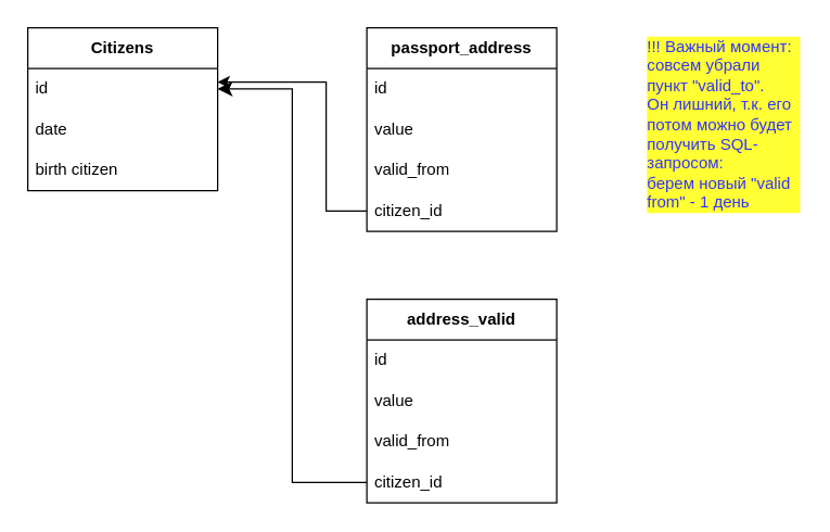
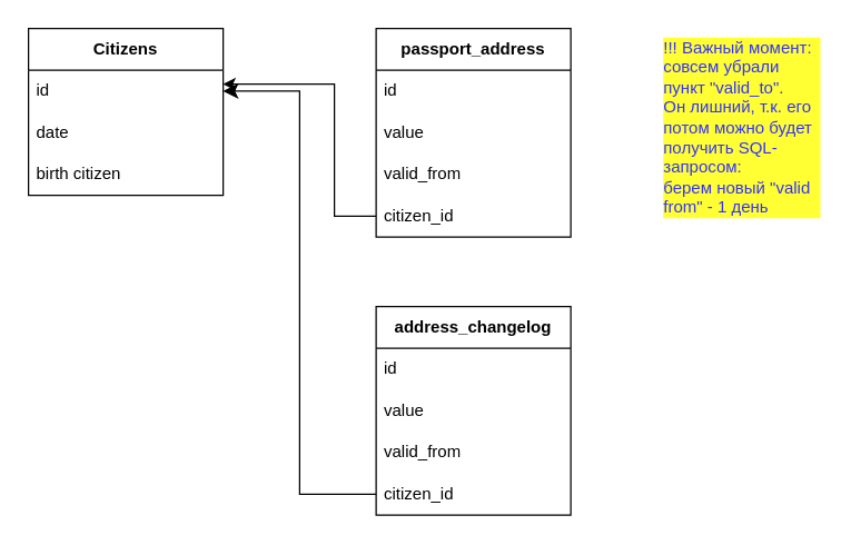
  <mxCell id="0" />
  <mxCell id="1" parent="0" />
  <mxCell id="2" value="Citizens" style="swimlane;fontStyle=1;childLayout=stackLayout;horizontal=1;startSize=30;horizontalStack=0;resizeParent=1;resizeParentMax=0;resizeLast=0;collapsible=1;marginBottom=0;whiteSpace=wrap;html=1;" vertex="1" parent="1"><mxGeometry x="20" y="20" width="140" height="120" as="geometry" /></mxCell>
  <mxCell id="3" value="id" style="text;strokeColor=none;fillColor=none;align=left;verticalAlign=middle;spacingLeft=4;spacingRight=4;overflow=hidden;points=[[0,0.5],[1,0.5]];portConstraint=eastwest;rotatable=0;whiteSpace=wrap;html=1;" vertex="1" parent="2"><mxGeometry y="30" width="140" height="30" as="geometry" /></mxCell>
  <mxCell id="4" value="date" style="text;strokeColor=none;fillColor=none;align=left;verticalAlign=middle;spacingLeft=4;spacingRight=4;overflow=hidden;points=[[0,0.5],[1,0.5]];portConstraint=eastwest;rotatable=0;whiteSpace=wrap;html=1;" vertex="1" parent="2"><mxGeometry y="60" width="140" height="30" as="geometry" /></mxCell>
  <mxCell id="5" value="birth citizen" style="text;strokeColor=none;fillColor=none;align=left;verticalAlign=middle;spacingLeft=4;spacingRight=4;overflow=hidden;points=[[0,0.5],[1,0.5]];portConstraint=eastwest;rotatable=0;whiteSpace=wrap;html=1;" vertex="1" parent="2"><mxGeometry y="90" width="140" height="30" as="geometry" /></mxCell>
  <mxCell id="6" value="passport_address" style="swimlane;fontStyle=1;childLayout=stackLayout;horizontal=1;startSize=30;horizontalStack=0;resizeParent=1;resizeParentMax=0;resizeLast=0;collapsible=1;marginBottom=0;whiteSpace=wrap;html=1;" vertex="1" parent="1"><mxGeometry x="270" y="20" width="140" height="150" as="geometry" /></mxCell>
  <mxCell id="7" value="id" style="text;strokeColor=none;fillColor=none;align=left;verticalAlign=middle;spacingLeft=4;spacingRight=4;overflow=hidden;points=[[0,0.5],[1,0.5]];portConstraint=eastwest;rotatable=0;whiteSpace=wrap;html=1;" vertex="1" parent="6"><mxGeometry y="30" width="140" height="30" as="geometry" /></mxCell>
  <mxCell id="8" value="value" style="text;strokeColor=none;fillColor=none;align=left;verticalAlign=middle;spacingLeft=4;spacingRight=4;overflow=hidden;points=[[0,0.5],[1,0.5]];portConstraint=eastwest;rotatable=0;whiteSpace=wrap;html=1;" vertex="1" parent="6"><mxGeometry y="60" width="140" height="30" as="geometry" /></mxCell>
  <mxCell id="9" value="valid_from" style="text;strokeColor=none;fillColor=none;align=left;verticalAlign=middle;spacingLeft=4;spacingRight=4;overflow=hidden;points=[[0,0.5],[1,0.5]];portConstraint=eastwest;rotatable=0;whiteSpace=wrap;html=1;" vertex="1" parent="6"><mxGeometry y="90" width="140" height="30" as="geometry" /></mxCell>
  <mxCell id="10" style="edgeStyle=orthogonalEdgeStyle;rounded=0;orthogonalLoop=1;jettySize=auto;html=1;exitX=0;exitY=0.5;exitDx=0;exitDy=0;" edge="1" parent="6" source="11"><mxGeometry relative="1" as="geometry"><mxPoint x="-110" y="40" as="targetPoint" /><Array as="points"><mxPoint x="-30" y="135" /><mxPoint x="-30" y="40" /></Array></mxGeometry></mxCell>
  <mxCell id="11" value="citizen_id" style="text;strokeColor=none;fillColor=none;align=left;verticalAlign=middle;spacingLeft=4;spacingRight=4;overflow=hidden;points=[[0,0.5],[1,0.5]];portConstraint=eastwest;rotatable=0;whiteSpace=wrap;html=1;" vertex="1" parent="6"><mxGeometry y="120" width="140" height="30" as="geometry" /></mxCell>
- <mxCell id="12" value="address_valid" style="swimlane;fontStyle=1;childLayout=stackLayout;horizontal=1;startSize=30;horizontalStack=0;resizeParent=1;resizeParentMax=0;resizeLast=0;collapsible=1;marginBottom=0;whiteSpace=wrap;html=1;" vertex="1" parent="1"><mxGeometry x="270" y="220" width="140" height="150" as="geometry" /></mxCell>
+ <mxCell id="12" value="address_changelog" style="swimlane;fontStyle=1;childLayout=stackLayout;horizontal=1;startSize=30;horizontalStack=0;resizeParent=1;resizeParentMax=0;resizeLast=0;collapsible=1;marginBottom=0;whiteSpace=wrap;html=1;" vertex="1" parent="1"><mxGeometry x="270" y="220" width="140" height="150" as="geometry" /></mxCell>
  <mxCell id="13" value="id" style="text;strokeColor=none;fillColor=none;align=left;verticalAlign=middle;spacingLeft=4;spacingRight=4;overflow=hidden;points=[[0,0.5],[1,0.5]];portConstraint=eastwest;rotatable=0;whiteSpace=wrap;html=1;" vertex="1" parent="12"><mxGeometry y="30" width="140" height="30" as="geometry" /></mxCell>
  <mxCell id="14" value="value" style="text;strokeColor=none;fillColor=none;align=left;verticalAlign=middle;spacingLeft=4;spacingRight=4;overflow=hidden;points=[[0,0.5],[1,0.5]];portConstraint=eastwest;rotatable=0;whiteSpace=wrap;html=1;" vertex="1" parent="12"><mxGeometry y="60" width="140" height="30" as="geometry" /></mxCell>
  <mxCell id="15" value="valid_from" style="text;strokeColor=none;fillColor=none;align=left;verticalAlign=middle;spacingLeft=4;spacingRight=4;overflow=hidden;points=[[0,0.5],[1,0.5]];portConstraint=eastwest;rotatable=0;whiteSpace=wrap;html=1;" vertex="1" parent="12"><mxGeometry y="90" width="140" height="30" as="geometry" /></mxCell>
  <mxCell id="16" value="citizen_id" style="text;strokeColor=none;fillColor=none;align=left;verticalAlign=middle;spacingLeft=4;spacingRight=4;overflow=hidden;points=[[0,0.5],[1,0.5]];portConstraint=eastwest;rotatable=0;whiteSpace=wrap;html=1;" vertex="1" parent="12"><mxGeometry y="120" width="140" height="30" as="geometry" /></mxCell>
  <mxCell id="17" value="" style="edgeStyle=elbowEdgeStyle;elbow=horizontal;endArrow=classic;html=1;curved=0;rounded=0;endSize=8;startSize=8;exitX=0;exitY=0.5;exitDx=0;exitDy=0;entryX=1;entryY=0.5;entryDx=0;entryDy=0;" edge="1" parent="1" source="16" target="3"><mxGeometry width="50" height="50" relative="1" as="geometry"><mxPoint x="460" y="340" as="sourcePoint" /><mxPoint x="510" y="290" as="targetPoint" /></mxGeometry></mxCell>
  <mxCell id="18" value="!!! Важный момент:&lt;div&gt;совсем убрали пункт &quot;valid_to&quot;.&lt;/div&gt;&lt;div&gt;Он лишний, т.к. его потом можно будет получить SQL-запросом:&lt;/div&gt;&lt;div&gt;берем новый &quot;valid from&quot; - 1 день&lt;/div&gt;" style="text;strokeColor=none;align=left;fillColor=none;html=1;verticalAlign=top;whiteSpace=wrap;rounded=0;fontColor=#3333FF;labelBackgroundColor=#FFFF33;" vertex="1" parent="1"><mxGeometry x="475" y="20" width="115" height="150" as="geometry" /></mxCell>
